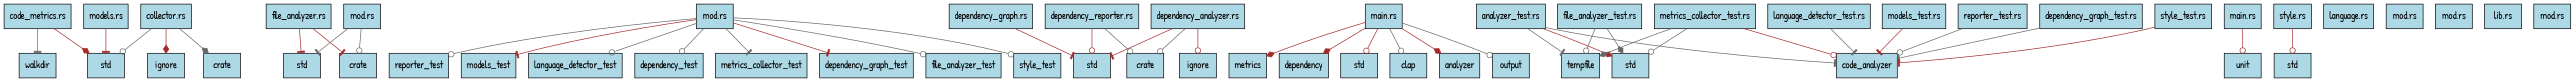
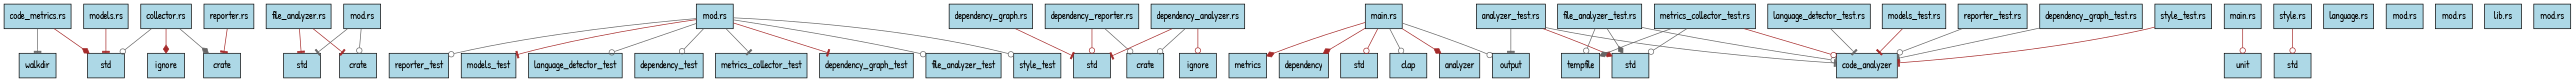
  digraph {
    fontname="Patrick Hand"
    node [fillcolor=lightblue fontname="Patrick Hand" shape=box style=filled]
    edge [arrowhead=odot color=gray40 fontname="Patrick Hand"]
    n1 [label=walkdir]
    n2 [label=std]
    n3 [label=reporter_test]
    n4 [label="file_analyzer.rs"]
    n5 [label=crate]
    n6 [label="dependency_graph.rs"]
    n7 [label=std]
    n8 [label=models_test]
    n9 [label="main.rs"]
    n10 [label=clap]
    n11 [label=analyzer]
    n12 [label=metrics]
    n13 [label=dependency]
    n14 [label=output]
    n15 [label=std]
    n16 [label="analyzer_test.rs"]
    n17 [label=std]
    n18 [label=code_analyzer]
    n19 [label=tempfile]
    n20 [label=language_detector_test]
    n21 [label=unit]
    n22 [label="mod.rs"]
    n23 [label=dependency_test]
    n24 [label=metrics_collector_test]
    n25 [label=dependency_graph_test]
    n26 [label=file_analyzer_test]
    n27 [label=style_test]
    n28 [label="models.rs"]
    n29 [label=std]
    n30 [label=ignore]
    n31 [label="dependency_reporter.rs"]
    n32 [label=crate]
    n33 [label="dependency_graph_test.rs"]
    n34 [label="metrics_collector_test.rs"]
    n35 [label="collector.rs"]
    n36 [label=crate]
    n37 [label=ignore]
    n38 [label="code_metrics.rs"]
+   n39 [label="reporter.rs"]
    n40 [label=std]
    n41 [label="style_test.rs"]
    n42 [label="language.rs"]
    n43 [label="language_detector_test.rs"]
    n44 [label="mod.rs"]
    n45 [label="dependency_analyzer.rs"]
    n46 [label="mod.rs"]
    n47 [label="main.rs"]
    n48 [label="mod.rs"]
    n49 [label="lib.rs"]
    n50 [label="file_analyzer_test.rs"]
    n51 [label="mod.rs"]
    n52 [label="models_test.rs"]
    n53 [label="reporter_test.rs"]
    n54 [label="style.rs"]
    n4 -> n2 [arrowhead=tee color=brown]
    n4 -> n5 [arrowhead=tee color=brown]
    n6 -> n7 [arrowhead=tee color=brown]
    n9 -> n10
    n9 -> n11 [arrowhead=diamond color=brown]
    n9 -> n12 [arrowhead=diamond color=brown]
    n9 -> n13 [arrowhead=diamond color=brown]
    n9 -> n14
    n9 -> n15 [color=brown]
    n16 -> n17 [arrowhead=diamond color=brown]
    n16 -> n18 [arrowhead=tee]
-   n16 -> n19 [arrowhead=tee]
+   n16 -> n14 [arrowhead=tee]
    n22 -> n3
    n22 -> n8 [arrowhead=tee color=brown]
    n22 -> n20
    n22 -> n23
    n22 -> n24 [arrowhead=tee]
    n22 -> n25 [arrowhead=tee color=brown]
    n22 -> n26
    n22 -> n27
    n28 -> n29 [arrowhead=tee color=brown]
    n31 -> n7 [color=brown]
    n31 -> n32
    n33 -> n18 [arrowhead=tee]
    n34 -> n17
    n34 -> n18 [color=brown]
    n34 -> n19 [arrowhead=diamond]
    n35 -> n29
    n35 -> n36 [arrowhead=diamond]
    n35 -> n37 [arrowhead=diamond color=brown]
    n38 -> n1 [arrowhead=tee]
    n38 -> n29 [arrowhead=diamond color=brown]
+   n39 -> n36 [arrowhead=tee color=brown]
    n41 -> n18 [arrowhead=tee color=brown]
    n43 -> n18 [arrowhead=tee]
    n45 -> n7 [arrowhead=tee color=brown]
    n45 -> n30 [color=brown]
    n45 -> n32
    n47 -> n21 [color=brown]
    n48 -> n2 [arrowhead=tee]
    n48 -> n5
    n50 -> n17 [arrowhead=diamond]
+   n50 -> n18
    n50 -> n19
    n52 -> n18 [arrowhead=tee color=brown]
    n53 -> n18
    n54 -> n40 [color=brown]
  }
